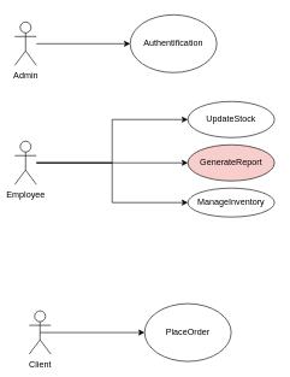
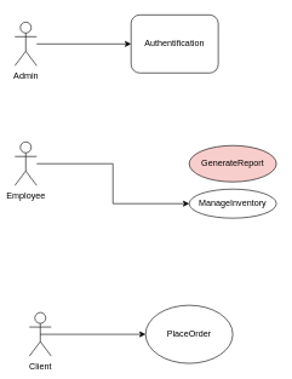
  <mxCell id="0" />
  <mxCell id="1" parent="0" />
  <mxCell id="2" style="edgeStyle=orthogonalEdgeStyle;rounded=0;orthogonalLoop=1;jettySize=auto;html=1;" edge="1" parent="1" source="3" target="8"><mxGeometry relative="1" as="geometry" /></mxCell>
  <mxCell id="3" value="Admin" style="shape=umlActor;verticalLabelPosition=bottom;verticalAlign=top;html=1;outlineConnect=0;" vertex="1" parent="1"><mxGeometry x="20" y="30" width="30" height="60" as="geometry" /></mxCell>
  <mxCell id="4" style="edgeStyle=orthogonalEdgeStyle;rounded=0;orthogonalLoop=1;jettySize=auto;html=1;entryX=0;entryY=0.5;entryDx=0;entryDy=0;" edge="1" parent="1" source="7" target="14"><mxGeometry relative="1" as="geometry" /></mxCell>
- <mxCell id="5" style="edgeStyle=orthogonalEdgeStyle;rounded=0;orthogonalLoop=1;jettySize=auto;html=1;entryX=0;entryY=0.5;entryDx=0;entryDy=0;" edge="1" parent="1" source="7" target="9"><mxGeometry relative="1" as="geometry" /></mxCell>
- <mxCell id="6" style="edgeStyle=orthogonalEdgeStyle;rounded=0;orthogonalLoop=1;jettySize=auto;html=1;entryX=0;entryY=0.5;entryDx=0;entryDy=0;" edge="1" parent="1" source="7" target="10"><mxGeometry relative="1" as="geometry" /></mxCell>
  <mxCell id="7" value="&lt;div&gt;Employee&lt;/div&gt;" style="shape=umlActor;verticalLabelPosition=bottom;verticalAlign=top;html=1;outlineConnect=0;" vertex="1" parent="1"><mxGeometry x="20" y="195" width="30" height="60" as="geometry" /></mxCell>
- <mxCell id="8" value="Authentification" style="ellipse;whiteSpace=wrap;html=1;" vertex="1" parent="1"><mxGeometry x="180" y="20" width="120" height="80" as="geometry" /></mxCell>
- <mxCell id="9" value="UpdateStock" style="ellipse;whiteSpace=wrap;html=1;" vertex="1" parent="1"><mxGeometry x="260" y="140" width="120" height="50" as="geometry" /></mxCell>
+ <mxCell id="8" value="Authentification" style="whiteSpace=wrap;html=1;rounded=1;" vertex="1" parent="1"><mxGeometry x="180" y="20" width="120" height="80" as="geometry" /></mxCell>
  <mxCell id="10" value="GenerateReport" style="ellipse;whiteSpace=wrap;html=1;fillColor=#f8cecc;" vertex="1" parent="1"><mxGeometry x="260" y="200" width="120" height="50" as="geometry" /></mxCell>
  <mxCell id="11" value="PlaceOrder" style="ellipse;whiteSpace=wrap;html=1;" vertex="1" parent="1"><mxGeometry x="200" y="420" width="120" height="80" as="geometry" /></mxCell>
  <mxCell id="12" style="edgeStyle=orthogonalEdgeStyle;rounded=0;orthogonalLoop=1;jettySize=auto;html=1;exitX=0.5;exitY=0.5;exitDx=0;exitDy=0;exitPerimeter=0;entryX=0;entryY=0.5;entryDx=0;entryDy=0;" edge="1" parent="1" source="13" target="11"><mxGeometry relative="1" as="geometry" /></mxCell>
  <mxCell id="13" value="Client" style="shape=umlActor;verticalLabelPosition=bottom;verticalAlign=top;html=1;outlineConnect=0;" vertex="1" parent="1"><mxGeometry x="40" y="430" width="30" height="60" as="geometry" /></mxCell>
  <mxCell id="14" value="ManageInventory" style="ellipse;whiteSpace=wrap;html=1;" vertex="1" parent="1"><mxGeometry x="260" y="260" width="120" height="40" as="geometry" /></mxCell>
